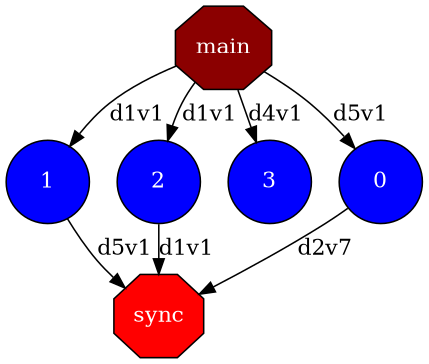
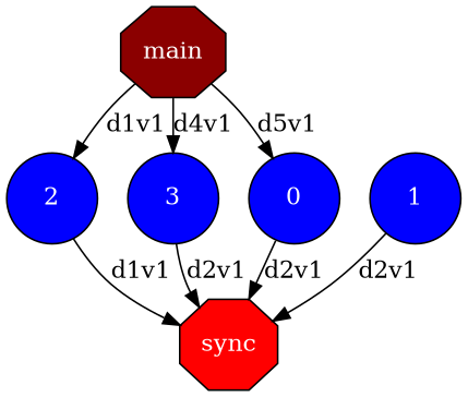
  digraph {
    compound=true
    labeljust=l
    rankdir=TB
    node [fillcolor="#0000ff" fontcolor="#ffffff" shape=circle style=filled]
    n1 [fillcolor="#8B0000" fontcolor="#FFFFFF" height=0.75 label=main shape=octagon]
    1 [height=0.75]
    2 [height=0.75]
    3 [height=0.75]
    n5 [height=0.75 label=0]
    n6 [fillcolor="#ff0000" fontcolor="#FFFFFF" height=0.75 label=sync shape=octagon]
    subgraph sub_1 {
      ranksep=0.20
      n1
      1
      2
      3
      n5
      n6
    }
-   n1 -> 1 [label=d1v1]
    n1 -> 2 [label=d1v1]
    n1 -> 3 [label=d4v1]
    n1 -> n5 [label=d5v1]
-   1 -> n6 [label=d5v1]
+   1 -> n6 [label=d2v1]
    2 -> n6 [label=d1v1]
-   n5 -> n6 [label=d2v7]
+   3 -> n6 [label=d2v1]
+   n5 -> n6 [label=d2v1]
  }
